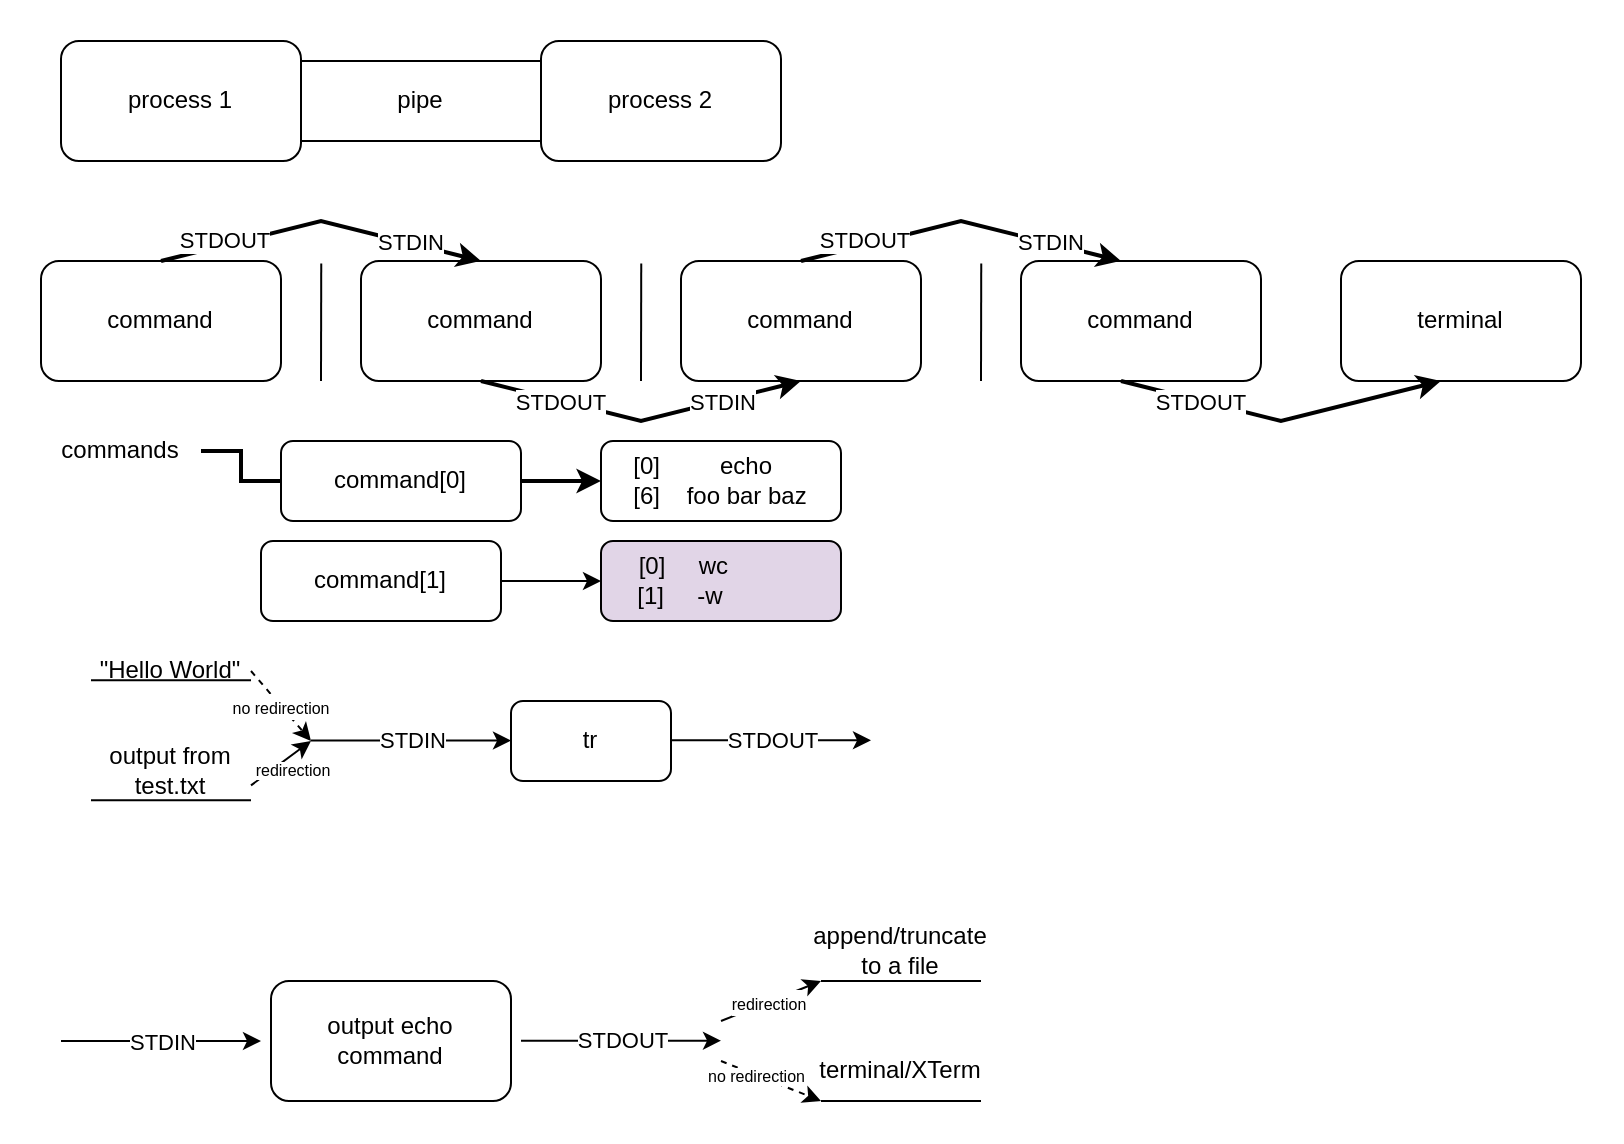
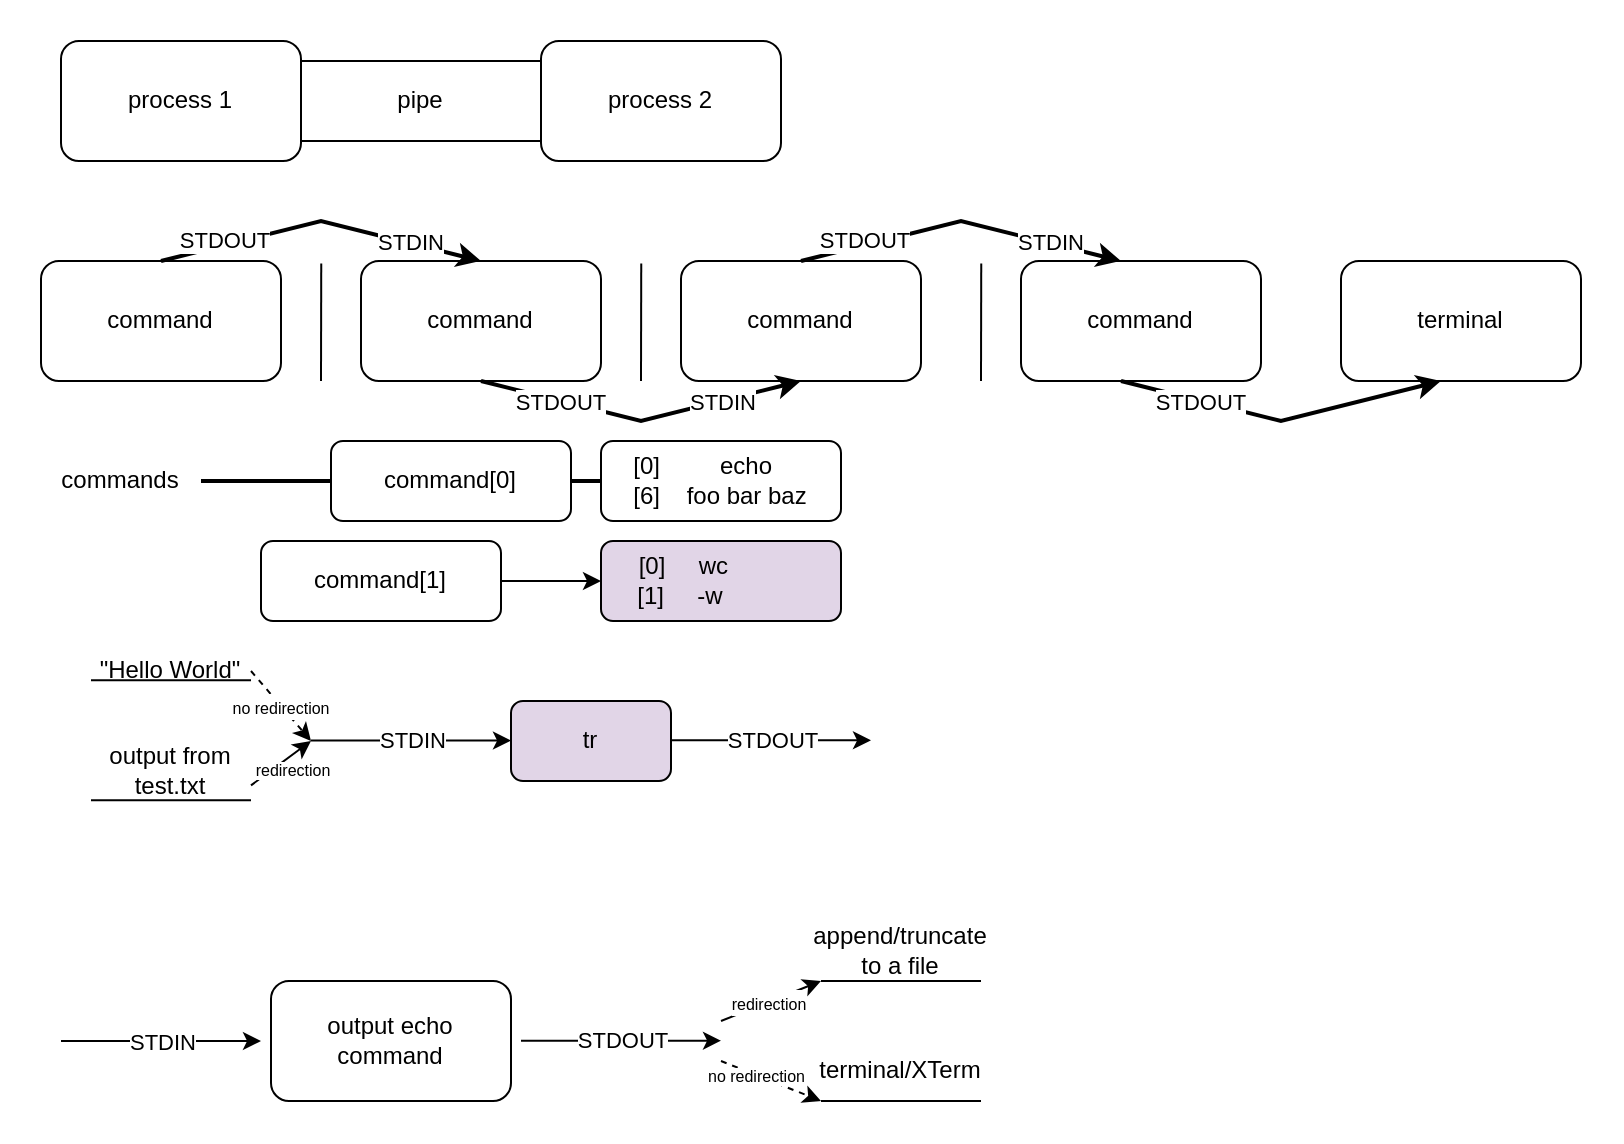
  <mxCell id="0" />
  <mxCell id="1" parent="0" />
  <mxCell id="2" value="" style="rounded=1;whiteSpace=wrap;html=1;" vertex="1" parent="1"><mxGeometry x="30" y="20" width="120" height="60" as="geometry" /></mxCell>
  <mxCell id="3" value="" style="rounded=1;whiteSpace=wrap;html=1;" vertex="1" parent="1"><mxGeometry x="270" y="20" width="120" height="60" as="geometry" /></mxCell>
  <mxCell id="4" value="" style="endArrow=none;html=1;rounded=0;targetPerimeterSpacing=6;" edge="1" parent="1"><mxGeometry width="50" height="50" relative="1" as="geometry"><mxPoint x="150" y="70" as="sourcePoint" /><mxPoint x="270" y="70" as="targetPoint" /></mxGeometry></mxCell>
  <mxCell id="5" value="" style="endArrow=none;html=1;rounded=0;targetPerimeterSpacing=6;" edge="1" parent="1"><mxGeometry width="50" height="50" relative="1" as="geometry"><mxPoint x="150" y="30" as="sourcePoint" /><mxPoint x="270" y="30" as="targetPoint" /></mxGeometry></mxCell>
  <mxCell id="6" value="process 1" style="text;html=1;align=center;verticalAlign=middle;whiteSpace=wrap;rounded=0;" vertex="1" parent="1"><mxGeometry x="30" y="20" width="120" height="60" as="geometry" /></mxCell>
  <mxCell id="7" value="process 2" style="text;html=1;align=center;verticalAlign=middle;whiteSpace=wrap;rounded=0;" vertex="1" parent="1"><mxGeometry x="270" y="20" width="120" height="60" as="geometry" /></mxCell>
  <mxCell id="8" value="pipe" style="text;html=1;align=center;verticalAlign=middle;whiteSpace=wrap;rounded=0;" vertex="1" parent="1"><mxGeometry x="150" y="30" width="120" height="40" as="geometry" /></mxCell>
  <mxCell id="9" value="" style="rounded=1;whiteSpace=wrap;html=1;" vertex="1" parent="1"><mxGeometry y="130" width="120" height="60" as="geometry" x="20" /></mxCell>
  <mxCell id="10" value="" style="rounded=1;whiteSpace=wrap;html=1;" vertex="1" parent="1"><mxGeometry x="180" y="130" width="120" height="60" as="geometry" /></mxCell>
  <mxCell id="11" value="" style="endArrow=none;html=1;rounded=0;entryX=0.001;entryY=0.854;entryDx=0;entryDy=0;entryPerimeter=0;" edge="1" parent="1"><mxGeometry width="50" height="50" relative="1" as="geometry"><mxPoint x="160" y="190" as="sourcePoint" /><mxPoint x="160.12" y="131.24" as="targetPoint" /></mxGeometry></mxCell>
  <mxCell id="12" value="" style="rounded=1;whiteSpace=wrap;html=1;" vertex="1" parent="1"><mxGeometry x="340" y="130" width="120" height="60" as="geometry" /></mxCell>
  <mxCell id="13" value="" style="endArrow=none;html=1;rounded=0;entryX=0.001;entryY=0.854;entryDx=0;entryDy=0;entryPerimeter=0;" edge="1" parent="1"><mxGeometry width="50" height="50" relative="1" as="geometry"><mxPoint x="320" y="190" as="sourcePoint" /><mxPoint x="320.12" y="131.24" as="targetPoint" /></mxGeometry></mxCell>
  <mxCell id="14" value="" style="rounded=1;whiteSpace=wrap;html=1;" vertex="1" parent="1"><mxGeometry x="510" y="130" width="120" height="60" as="geometry" /></mxCell>
  <mxCell id="15" value="" style="endArrow=none;html=1;rounded=0;entryX=0.001;entryY=0.854;entryDx=0;entryDy=0;entryPerimeter=0;" edge="1" parent="1"><mxGeometry width="50" height="50" relative="1" as="geometry"><mxPoint x="490" y="190" as="sourcePoint" /><mxPoint x="490.12" y="131.24" as="targetPoint" /></mxGeometry></mxCell>
  <mxCell id="16" value="" style="rounded=1;whiteSpace=wrap;html=1;" vertex="1" parent="1"><mxGeometry x="670" y="130" width="120" height="60" as="geometry" /></mxCell>
  <mxCell id="17" value="command" style="text;html=1;align=center;verticalAlign=middle;whiteSpace=wrap;rounded=0;" vertex="1" parent="1"><mxGeometry y="130" width="120" height="60" as="geometry" x="20" /></mxCell>
  <mxCell id="18" value="command" style="text;html=1;align=center;verticalAlign=middle;whiteSpace=wrap;rounded=0;" vertex="1" parent="1"><mxGeometry x="180" y="130" width="120" height="60" as="geometry" /></mxCell>
  <mxCell id="19" value="command" style="text;html=1;align=center;verticalAlign=middle;whiteSpace=wrap;rounded=0;" vertex="1" parent="1"><mxGeometry x="340" y="130" width="120" height="60" as="geometry" /></mxCell>
  <mxCell id="20" value="command" style="text;html=1;align=center;verticalAlign=middle;whiteSpace=wrap;rounded=0;" vertex="1" parent="1"><mxGeometry x="510" y="130" width="120" height="60" as="geometry" /></mxCell>
  <mxCell id="21" value="terminal" style="text;html=1;align=center;verticalAlign=middle;whiteSpace=wrap;rounded=0;" vertex="1" parent="1"><mxGeometry x="670" y="130" width="120" height="60" as="geometry" /></mxCell>
  <mxCell id="22" value="" style="endArrow=classic;html=1;rounded=0;exitX=0.5;exitY=0;exitDx=0;exitDy=0;entryX=0.5;entryY=0;entryDx=0;entryDy=0;strokeWidth=2;flowAnimation=0;" edge="1" parent="1" source="17" target="18"><mxGeometry relative="1" as="geometry"><mxPoint x="80" y="128.14" as="sourcePoint" /><mxPoint x="244.08" y="130" as="targetPoint" /><Array as="points"><mxPoint x="160" y="110" /></Array></mxGeometry></mxCell>
  <mxCell id="23" value="STDOUT" style="edgeLabel;resizable=0;html=1;;align=center;verticalAlign=middle;" connectable="0" vertex="1" parent="22"><mxGeometry relative="1" as="geometry"><mxPoint x="-48" y="10" as="offset" /></mxGeometry></mxCell>
  <mxCell id="24" value="STDIN" style="edgeLabel;resizable=0;html=1;;align=center;verticalAlign=middle;" connectable="0" vertex="1" parent="1"><mxGeometry x="204.08" y="120" as="geometry" /></mxCell>
  <mxCell id="25" value="" style="endArrow=classic;html=1;rounded=0;exitX=0.5;exitY=1;exitDx=0;exitDy=0;entryX=0.5;entryY=1;entryDx=0;entryDy=0;strokeWidth=2;flowAnimation=0;movable=1;resizable=1;rotatable=1;deletable=1;editable=1;locked=0;connectable=1;" edge="1" parent="1" source="18" target="19"><mxGeometry relative="1" as="geometry"><mxPoint x="240" y="220" as="sourcePoint" /><mxPoint x="400" y="220" as="targetPoint" /><Array as="points"><mxPoint x="320" y="210" /></Array></mxGeometry></mxCell>
  <mxCell id="26" value="STDOUT" style="edgeLabel;resizable=1;html=1;;align=center;verticalAlign=middle;movable=1;rotatable=1;deletable=1;editable=1;locked=0;connectable=1;" connectable="0" vertex="1" parent="25"><mxGeometry relative="1" as="geometry"><mxPoint x="-40" y="-10" as="offset" /></mxGeometry></mxCell>
  <mxCell id="27" value="STDIN" style="edgeLabel;resizable=1;html=1;;align=center;verticalAlign=middle;movable=1;rotatable=1;deletable=1;editable=1;locked=0;connectable=1;" connectable="0" vertex="1" parent="1"><mxGeometry x="360" y="200" as="geometry" /></mxCell>
  <mxCell id="28" value="" style="endArrow=classic;html=1;rounded=0;exitX=0.5;exitY=0;exitDx=0;exitDy=0;entryX=0.5;entryY=0;entryDx=0;entryDy=0;strokeWidth=2;flowAnimation=0;" edge="1" parent="1"><mxGeometry relative="1" as="geometry"><mxPoint x="400" y="130" as="sourcePoint" /><mxPoint x="560" y="130" as="targetPoint" /><Array as="points"><mxPoint x="480" y="110" /></Array></mxGeometry></mxCell>
  <mxCell id="29" value="STDOUT" style="edgeLabel;resizable=0;html=1;;align=center;verticalAlign=middle;" connectable="0" vertex="1" parent="28"><mxGeometry relative="1" as="geometry"><mxPoint x="-48" y="10" as="offset" /></mxGeometry></mxCell>
  <mxCell id="30" value="STDIN" style="edgeLabel;resizable=0;html=1;;align=center;verticalAlign=middle;" connectable="0" vertex="1" parent="1"><mxGeometry x="524.08" y="120" as="geometry" /></mxCell>
  <mxCell id="31" value="" style="endArrow=classic;html=1;rounded=0;exitX=0.5;exitY=1;exitDx=0;exitDy=0;entryX=0.5;entryY=1;entryDx=0;entryDy=0;strokeWidth=2;flowAnimation=0;movable=1;resizable=1;rotatable=1;deletable=1;editable=1;locked=0;connectable=1;" edge="1" parent="1"><mxGeometry relative="1" as="geometry"><mxPoint x="560" y="190" as="sourcePoint" /><mxPoint x="720" y="190" as="targetPoint" /><Array as="points"><mxPoint x="640" y="210" /></Array></mxGeometry></mxCell>
  <mxCell id="32" value="STDOUT" style="edgeLabel;resizable=1;html=1;;align=center;verticalAlign=middle;movable=1;rotatable=1;deletable=1;editable=1;locked=0;connectable=1;" connectable="0" vertex="1" parent="31"><mxGeometry relative="1" as="geometry"><mxPoint x="-40" y="-10" as="offset" /></mxGeometry></mxCell>
  <mxCell id="33" style="edgeStyle=orthogonalEdgeStyle;rounded=0;orthogonalLoop=1;jettySize=auto;html=1;entryX=0;entryY=0.5;entryDx=0;entryDy=0;strokeWidth=2;endArrow=none;" edge="1" parent="1" source="34" target="36"><mxGeometry relative="1" as="geometry" /></mxCell>
- <mxCell id="34" value="commands" style="text;html=1;align=center;verticalAlign=middle;whiteSpace=wrap;rounded=0;" vertex="1" parent="1"><mxGeometry x="20" y="205" width="80" height="40" as="geometry" /></mxCell>
+ <mxCell id="34" value="commands" style="text;html=1;align=center;verticalAlign=middle;whiteSpace=wrap;rounded=0;" vertex="1" parent="1"><mxGeometry y="220" width="80" height="40" as="geometry" x="20" /></mxCell>
  <mxCell id="35" style="edgeStyle=orthogonalEdgeStyle;rounded=0;orthogonalLoop=1;jettySize=auto;html=1;strokeWidth=2;" edge="1" parent="1" source="36"><mxGeometry relative="1" as="geometry"><mxPoint x="300" y="240" as="targetPoint" /></mxGeometry></mxCell>
- <mxCell id="36" value="command[0]" style="rounded=1;whiteSpace=wrap;html=1;" vertex="1" parent="1"><mxGeometry x="140" y="220" width="120" height="40" as="geometry" /></mxCell>
+ <mxCell id="36" value="command[0]" style="rounded=1;whiteSpace=wrap;html=1;" vertex="1" parent="1"><mxGeometry x="165" y="220" width="120" height="40" as="geometry" /></mxCell>
  <mxCell id="37" style="edgeStyle=orthogonalEdgeStyle;rounded=0;orthogonalLoop=1;jettySize=auto;html=1;entryX=0;entryY=0.5;entryDx=0;entryDy=0;" edge="1" parent="1" source="38" target="40"><mxGeometry relative="1" as="geometry" /></mxCell>
  <mxCell id="38" value="command[1]" style="rounded=1;whiteSpace=wrap;html=1;" vertex="1" parent="1"><mxGeometry x="130" y="270" width="120" height="40" as="geometry" /></mxCell>
  <mxCell id="39" value="&lt;div style=&quot;text-align: left;&quot;&gt;&lt;span style=&quot;background-color: transparent; color: light-dark(rgb(0, 0, 0), rgb(255, 255, 255));&quot;&gt;[0]&amp;nbsp;&lt;span style=&quot;white-space: pre;&quot;&gt;&#09;&lt;/span&gt;&amp;nbsp; &amp;nbsp; &amp;nbsp;&lt;/span&gt;&lt;span style=&quot;background-color: transparent; color: light-dark(rgb(0, 0, 0), rgb(255, 255, 255));&quot;&gt;echo&lt;/span&gt;&lt;/div&gt;&lt;div&gt;[6]&lt;span style=&quot;white-space: pre;&quot;&gt;&#09;&lt;/span&gt;foo bar baz&lt;/div&gt;" style="rounded=1;whiteSpace=wrap;html=1;" vertex="1" parent="1"><mxGeometry x="300" y="220" width="120" height="40" as="geometry" /></mxCell>
  <mxCell id="40" value="&lt;div style=&quot;&quot;&gt;&lt;span style=&quot;background-color: transparent; color: light-dark(rgb(0, 0, 0), rgb(255, 255, 255));&quot;&gt;[0]&lt;span style=&quot;white-space: pre;&quot;&gt;&#09;&lt;/span&gt;&amp;nbsp;wc&amp;nbsp; &amp;nbsp; &amp;nbsp; &amp;nbsp; &amp;nbsp; &amp;nbsp;&lt;/span&gt;&lt;/div&gt;&lt;div style=&quot;&quot;&gt;&lt;span style=&quot;background-color: transparent; color: light-dark(rgb(0, 0, 0), rgb(255, 255, 255));&quot;&gt;[1]&amp;nbsp; &amp;nbsp; &amp;nbsp;&lt;/span&gt;&lt;span style=&quot;background-color: transparent; color: light-dark(rgb(0, 0, 0), rgb(255, 255, 255));&quot;&gt;-w&amp;nbsp; &amp;nbsp; &amp;nbsp; &amp;nbsp; &amp;nbsp; &amp;nbsp;&amp;nbsp;&lt;/span&gt;&lt;/div&gt;" style="rounded=1;whiteSpace=wrap;html=1;align=center;fillColor=#e1d5e7;" vertex="1" parent="1"><mxGeometry x="300" y="270" width="120" height="40" as="geometry" /></mxCell>
- <mxCell id="41" value="tr" style="rounded=1;whiteSpace=wrap;html=1;" vertex="1" parent="1"><mxGeometry x="255" y="350" width="80" height="40" as="geometry" /></mxCell>
+ <mxCell id="41" value="tr" style="rounded=1;whiteSpace=wrap;html=1;fillColor=#e1d5e7;" vertex="1" parent="1"><mxGeometry x="255" y="350" width="80" height="40" as="geometry" /></mxCell>
  <mxCell id="42" value="" style="endArrow=classic;html=1;rounded=0;" edge="1" parent="1"><mxGeometry relative="1" as="geometry"><mxPoint x="335" y="369.67" as="sourcePoint" /><mxPoint x="435" y="369.67" as="targetPoint" /></mxGeometry></mxCell>
  <mxCell id="43" value="STDOUT" style="edgeLabel;resizable=0;html=1;;align=center;verticalAlign=middle;" connectable="0" vertex="1" parent="42"><mxGeometry relative="1" as="geometry" /></mxCell>
  <mxCell id="44" value="" style="endArrow=classic;html=1;rounded=0;" edge="1" parent="1"><mxGeometry relative="1" as="geometry"><mxPoint x="155" y="369.8" as="sourcePoint" /><mxPoint x="255" y="369.8" as="targetPoint" /><Array as="points"><mxPoint x="195" y="369.8" /></Array></mxGeometry></mxCell>
  <mxCell id="45" value="STDIN" style="edgeLabel;resizable=0;html=1;;align=center;verticalAlign=middle;" connectable="0" vertex="1" parent="44"><mxGeometry relative="1" as="geometry" /></mxCell>
  <mxCell id="46" value="" style="endArrow=none;html=1;rounded=0;" edge="1" parent="1"><mxGeometry width="50" height="50" relative="1" as="geometry"><mxPoint x="45" y="339.67" as="sourcePoint" /><mxPoint x="125" y="339.67" as="targetPoint" /></mxGeometry></mxCell>
  <mxCell id="47" value="" style="endArrow=none;html=1;rounded=0;" edge="1" parent="1"><mxGeometry width="50" height="50" relative="1" as="geometry"><mxPoint x="45" y="399.67" as="sourcePoint" /><mxPoint x="125" y="399.67" as="targetPoint" /></mxGeometry></mxCell>
  <mxCell id="48" value="output from&lt;div&gt;test.txt&lt;/div&gt;" style="text;html=1;align=center;verticalAlign=middle;whiteSpace=wrap;rounded=0;" vertex="1" parent="1"><mxGeometry x="45" y="369.67" width="80" height="30" as="geometry" /></mxCell>
  <mxCell id="49" value="&quot;Hello World&quot;" style="text;html=1;align=center;verticalAlign=middle;whiteSpace=wrap;rounded=0;" vertex="1" parent="1"><mxGeometry x="45" y="320" width="80" height="30" as="geometry" /></mxCell>
  <mxCell id="50" value="" style="endArrow=classic;html=1;rounded=0;exitX=1;exitY=0.5;exitDx=0;exitDy=0;dashed=1;" edge="1" parent="1" source="49"><mxGeometry relative="1" as="geometry"><mxPoint x="75" y="380" as="sourcePoint" /><mxPoint x="155" y="370" as="targetPoint" /></mxGeometry></mxCell>
  <mxCell id="51" value="&lt;font style=&quot;font-size: 8px;&quot;&gt;no redirection&lt;/font&gt;" style="edgeLabel;resizable=0;html=1;;align=center;verticalAlign=middle;" connectable="0" vertex="1" parent="50"><mxGeometry relative="1" as="geometry" /></mxCell>
  <mxCell id="52" value="" style="endArrow=classic;html=1;rounded=0;exitX=1;exitY=0.75;exitDx=0;exitDy=0;" edge="1" parent="1" source="48"><mxGeometry relative="1" as="geometry"><mxPoint x="75" y="380" as="sourcePoint" /><mxPoint x="155" y="370" as="targetPoint" /></mxGeometry></mxCell>
  <mxCell id="53" value="redirection" style="edgeLabel;resizable=0;html=1;;align=center;verticalAlign=middle;fontSize=8;" connectable="0" vertex="1" parent="52"><mxGeometry relative="1" as="geometry"><mxPoint x="5" y="4" as="offset" /></mxGeometry></mxCell>
  <mxCell id="54" value="output echo command" style="rounded=1;whiteSpace=wrap;html=1;" vertex="1" parent="1"><mxGeometry x="135" y="490" width="120" height="60" as="geometry" /></mxCell>
  <mxCell id="55" value="" style="endArrow=classic;html=1;rounded=0;" edge="1" parent="1"><mxGeometry relative="1" as="geometry"><mxPoint x="260" y="519.83" as="sourcePoint" /><mxPoint x="360" y="519.83" as="targetPoint" /></mxGeometry></mxCell>
  <mxCell id="56" value="STDOUT" style="edgeLabel;resizable=0;html=1;;align=center;verticalAlign=middle;" connectable="0" vertex="1" parent="55"><mxGeometry relative="1" as="geometry" /></mxCell>
  <mxCell id="57" value="" style="endArrow=none;html=1;rounded=0;" edge="1" parent="1"><mxGeometry width="50" height="50" relative="1" as="geometry"><mxPoint x="490" y="490" as="sourcePoint" /><mxPoint x="410" y="490" as="targetPoint" /></mxGeometry></mxCell>
  <mxCell id="58" value="" style="endArrow=none;html=1;rounded=0;" edge="1" parent="1"><mxGeometry width="50" height="50" relative="1" as="geometry"><mxPoint x="490" y="550" as="sourcePoint" /><mxPoint x="410" y="550" as="targetPoint" /></mxGeometry></mxCell>
  <mxCell id="59" value="append/truncate to a file" style="text;html=1;align=center;verticalAlign=middle;whiteSpace=wrap;rounded=0;" vertex="1" parent="1"><mxGeometry x="410" y="460" width="80" height="30" as="geometry" /></mxCell>
  <mxCell id="60" value="terminal/XTerm" style="text;html=1;align=center;verticalAlign=middle;whiteSpace=wrap;rounded=0;" vertex="1" parent="1"><mxGeometry x="410" y="520" width="80" height="30" as="geometry" /></mxCell>
  <mxCell id="61" value="" style="endArrow=classic;html=1;rounded=0;entryX=0;entryY=1;entryDx=0;entryDy=0;dashed=1;" edge="1" parent="1" target="60"><mxGeometry width="50" height="50" relative="1" as="geometry"><mxPoint x="360" y="530" as="sourcePoint" /><mxPoint x="410" y="510" as="targetPoint" /></mxGeometry></mxCell>
  <mxCell id="62" value="" style="endArrow=classic;html=1;rounded=0;entryX=0;entryY=1;entryDx=0;entryDy=0;" edge="1" parent="1" target="59"><mxGeometry relative="1" as="geometry"><mxPoint x="360" y="510" as="sourcePoint" /><mxPoint x="420" y="500" as="targetPoint" /></mxGeometry></mxCell>
  <mxCell id="63" value="&lt;font style=&quot;font-size: 8px;&quot;&gt;redirection&lt;/font&gt;" style="edgeLabel;resizable=0;html=1;;align=center;verticalAlign=middle;" connectable="0" vertex="1" parent="62"><mxGeometry relative="1" as="geometry"><mxPoint x="-2" y="1" as="offset" /></mxGeometry></mxCell>
  <mxCell id="64" value="&lt;span style=&quot;color: rgb(0, 0, 0); font-family: Helvetica; font-size: 8px; font-style: normal; font-variant-ligatures: normal; font-variant-caps: normal; font-weight: 400; letter-spacing: normal; orphans: 2; text-align: center; text-indent: 0px; text-transform: none; widows: 2; word-spacing: 0px; -webkit-text-stroke-width: 0px; white-space: nowrap; background-color: rgb(255, 255, 255); text-decoration-thickness: initial; text-decoration-style: initial; text-decoration-color: initial; float: none; display: inline !important;&quot;&gt;no redirection&lt;/span&gt;" style="text;whiteSpace=wrap;html=1;" vertex="1" parent="1"><mxGeometry x="352" y="523" width="48" height="27" as="geometry" /></mxCell>
  <mxCell id="65" value="" style="endArrow=classic;html=1;rounded=0;" edge="1" parent="1"><mxGeometry relative="1" as="geometry"><mxPoint x="30" y="520" as="sourcePoint" /><mxPoint x="130" y="520" as="targetPoint" /></mxGeometry></mxCell>
  <mxCell id="66" value="STDIN" style="edgeLabel;resizable=0;html=1;;align=center;verticalAlign=middle;" connectable="0" vertex="1" parent="65"><mxGeometry relative="1" as="geometry" /></mxCell>
